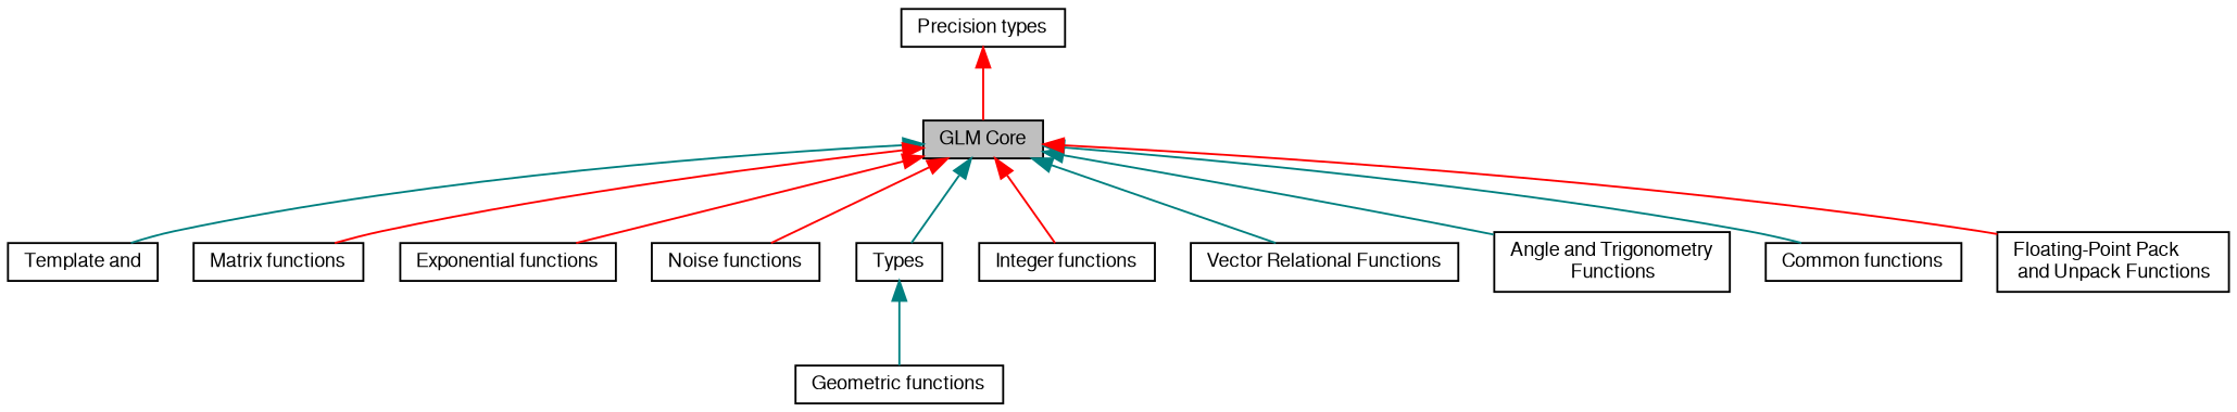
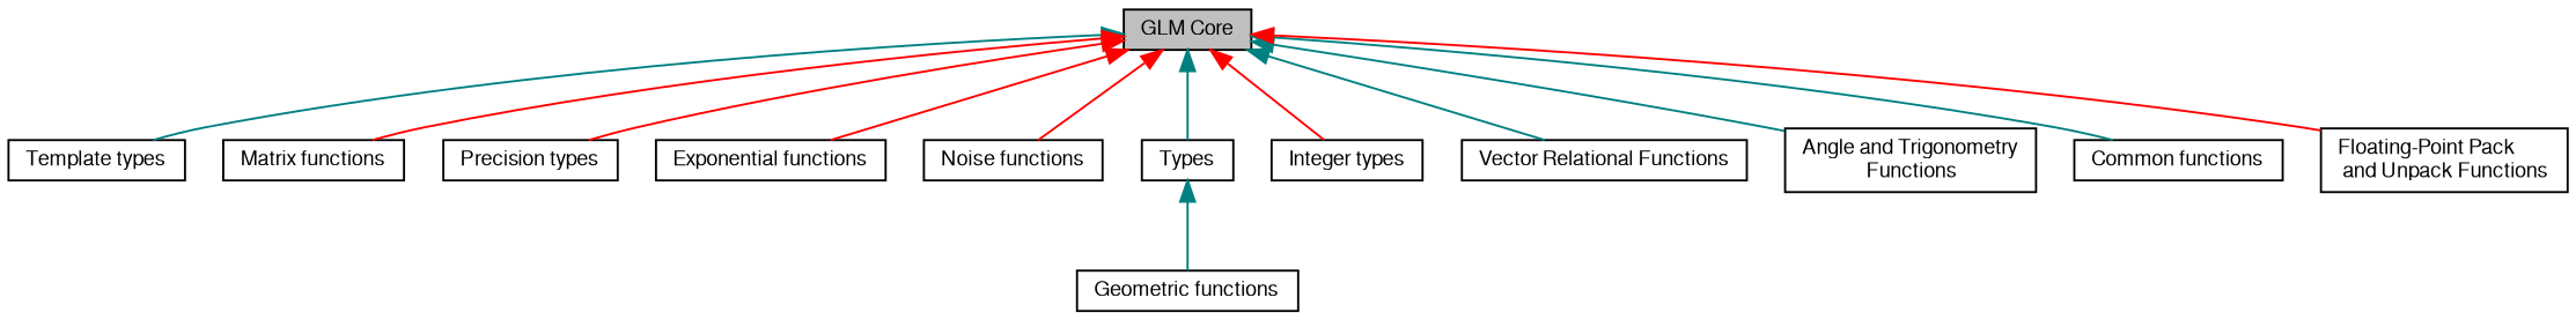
  digraph {
    rankdir=TB
    node [color=black fillcolor=white fontname=FreeSans fontsize=10 shape=record style=filled]
    edge [color=teal dir=back fontname=FreeSans fontsize=10 labelfontname=FreeSans labelfontsize=10 shape=plaintext style=solid]
-   n1 [height=0.2 label="Template and" width=0.4]
+   n1 [height=0.2 label="Template types" width=0.4]
    n2 [height=0.2 label="Matrix functions" width=0.4]
    n3 [height=0.2 label="Precision types" width=0.4]
    n4 [height=0.2 label="Exponential functions" width=0.4]
    n5 [height=0.2 label="Noise functions" width=0.4]
    n6 [height=0.2 label=Types width=0.4]
    n7 [height=0.2 label="Geometric functions" width=0.4]
-   n8 [height=0.2 label="Integer functions" width=0.4]
+   n8 [height=0.2 label="Integer types" width=0.4]
    n9 [height=0.2 label="Vector Relational Functions" width=0.4]
    n10 [height=0.2 label="Angle and Trigonometry\l Functions" width=0.4]
    n11 [height=0.2 label="Common functions" width=0.4]
    n12 [height=0.2 label="Floating-Point Pack\l and Unpack Functions" width=0.4]
    n13 [fillcolor=grey75 fontcolor=black height=0.2 label="GLM Core" width=0.4]
    n6 -> n7
    n13 -> n1
    n13 -> n2 [color=red]
-   n3 -> n13 [color=red]
+   n13 -> n3 [color=red]
    n13 -> n4 [color=red]
    n13 -> n5 [color=red]
    n13 -> n6
    n13 -> n8 [color=red]
    n13 -> n9
    n13 -> n10
    n13 -> n11
    n13 -> n12 [color=red]
  }
